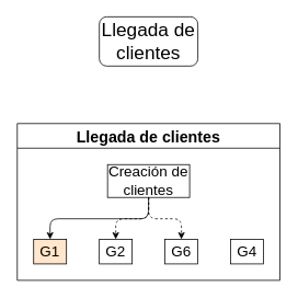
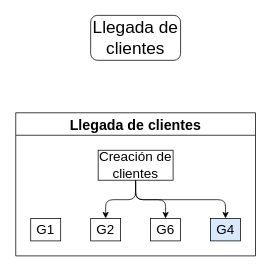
  <mxCell id="0" />
  <mxCell id="1" parent="0" />
  <mxCell id="2" value="Llegada de clientes" style="rounded=1;whiteSpace=wrap;html=1;fontSize=23;" parent="1" vertex="1"><mxGeometry x="120" y="20" width="120" height="60" as="geometry" /></mxCell>
  <mxCell id="3" value="Llegada de clientes" style="swimlane;startSize=30;horizontal=1;childLayout=treeLayout;horizontalTree=0;sortEdges=1;resizable=0;containerType=tree;fontSize=19;" parent="1" vertex="1"><mxGeometry x="20" y="150" width="320" height="191" as="geometry" /></mxCell>
  <mxCell id="4" value="Creación de clientes" style="whiteSpace=wrap;html=1;fontSize=18;" parent="3" vertex="1"><mxGeometry x="110" y="50" width="100" height="40" as="geometry" /></mxCell>
- <mxCell id="5" value="G1" style="whiteSpace=wrap;html=1;fontSize=18;fillColor=#ffe6cc;" parent="3" vertex="1"><mxGeometry x="20" y="141" width="40" height="30" as="geometry" /></mxCell>
- <mxCell id="6" value="" style="edgeStyle=elbowEdgeStyle;elbow=vertical;html=1;rounded=1;curved=0;sourcePerimeterSpacing=0;targetPerimeterSpacing=0;startSize=6;endSize=6;" parent="3" source="4" target="5" edge="1"><mxGeometry relative="1" as="geometry" /></mxCell>
+ <mxCell id="5" value="G1" style="whiteSpace=wrap;html=1;fontSize=18;" parent="3" vertex="1"><mxGeometry x="20" y="141" width="40" height="30" as="geometry" /></mxCell>
+ <mxCell id="6" value="" style="edgeStyle=elbowEdgeStyle;elbow=vertical;html=1;rounded=1;curved=0;sourcePerimeterSpacing=0;targetPerimeterSpacing=0;startSize=6;endSize=6;" parent="3" source="4" target="11" edge="1"><mxGeometry relative="1" as="geometry" /></mxCell>
  <mxCell id="7" value="G2" style="whiteSpace=wrap;html=1;fontSize=18;" parent="3" vertex="1"><mxGeometry x="100" y="141" width="40" height="30" as="geometry" /></mxCell>
- <mxCell id="8" value="" style="edgeStyle=elbowEdgeStyle;elbow=vertical;html=1;rounded=1;curved=0;sourcePerimeterSpacing=0;targetPerimeterSpacing=0;startSize=6;endSize=6;dashed=1;" parent="3" source="4" target="7" edge="1"><mxGeometry relative="1" as="geometry" /></mxCell>
- <mxCell id="9" value="" style="edgeStyle=elbowEdgeStyle;elbow=vertical;html=1;rounded=1;curved=0;sourcePerimeterSpacing=0;targetPerimeterSpacing=0;startSize=6;endSize=6;dashed=1;" parent="3" source="4" target="10" edge="1"><mxGeometry relative="1" as="geometry"><mxPoint x="-40" y="380" as="sourcePoint" /></mxGeometry></mxCell>
+ <mxCell id="8" value="" style="edgeStyle=elbowEdgeStyle;elbow=vertical;html=1;rounded=1;curved=0;sourcePerimeterSpacing=0;targetPerimeterSpacing=0;startSize=6;endSize=6;" parent="3" source="4" target="7" edge="1"><mxGeometry relative="1" as="geometry" /></mxCell>
+ <mxCell id="9" value="" style="edgeStyle=elbowEdgeStyle;elbow=vertical;html=1;rounded=1;curved=0;sourcePerimeterSpacing=0;targetPerimeterSpacing=0;startSize=6;endSize=6;" parent="3" source="4" target="10" edge="1"><mxGeometry relative="1" as="geometry"><mxPoint x="-40" y="380" as="sourcePoint" /></mxGeometry></mxCell>
  <mxCell id="10" value="G6" style="whiteSpace=wrap;html=1;fontSize=18;" parent="3" vertex="1"><mxGeometry x="180" y="141" width="40" height="30" as="geometry" /></mxCell>
- <mxCell id="11" value="G4" style="whiteSpace=wrap;html=1;fontSize=18;" parent="3" vertex="1"><mxGeometry x="260" y="141" width="40" height="30" as="geometry" /></mxCell>
+ <mxCell id="11" value="G4" style="whiteSpace=wrap;html=1;fontSize=18;fillColor=#dae8fc;" parent="3" vertex="1"><mxGeometry x="260" y="141" width="40" height="30" as="geometry" /></mxCell>
